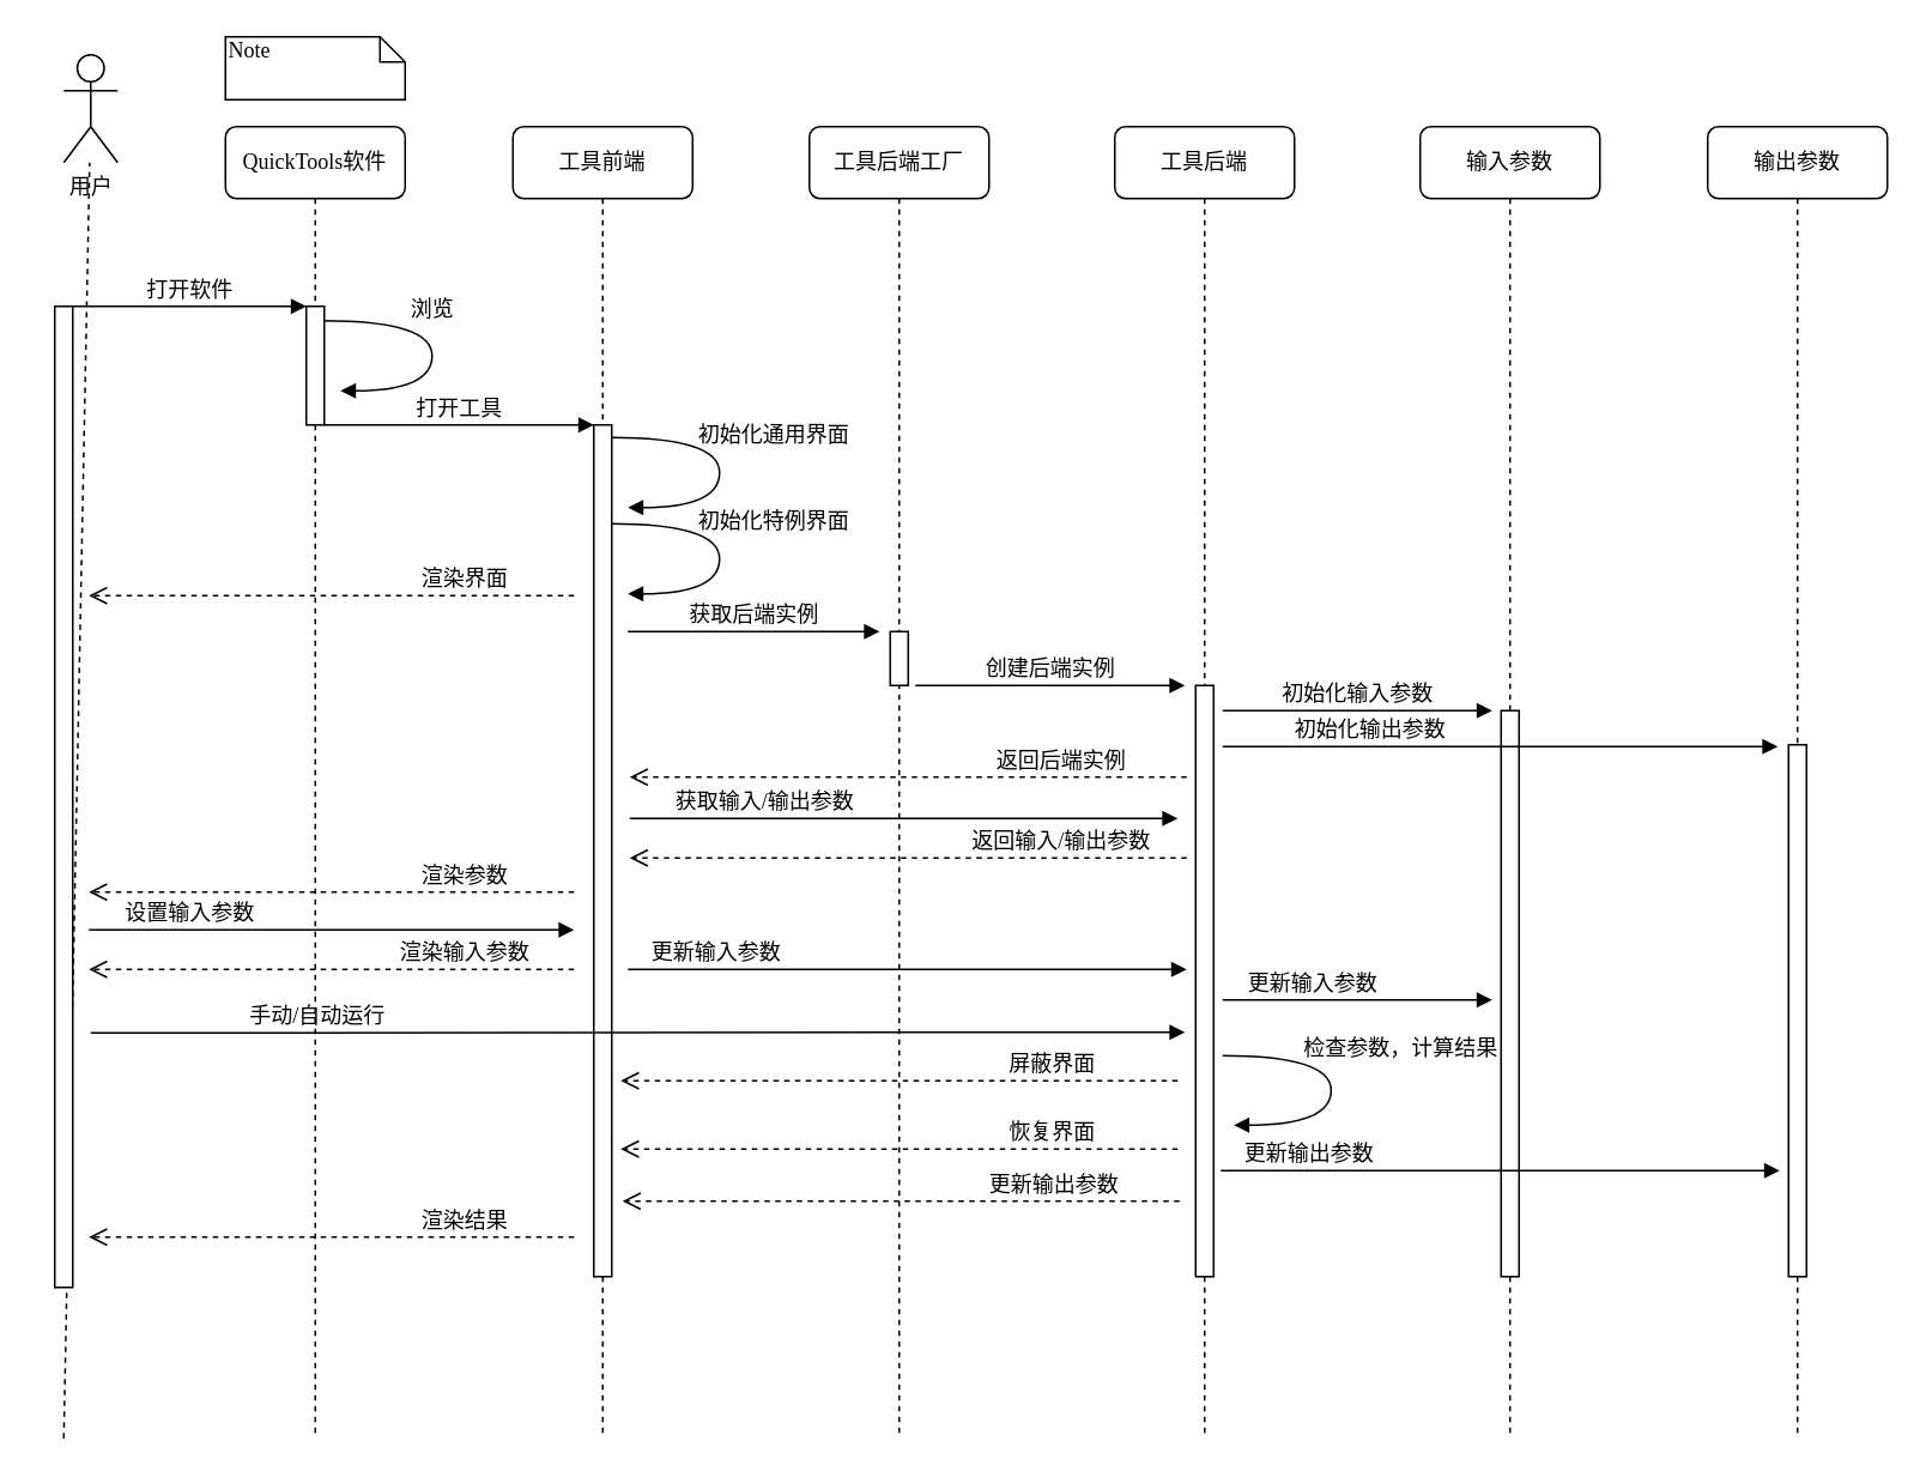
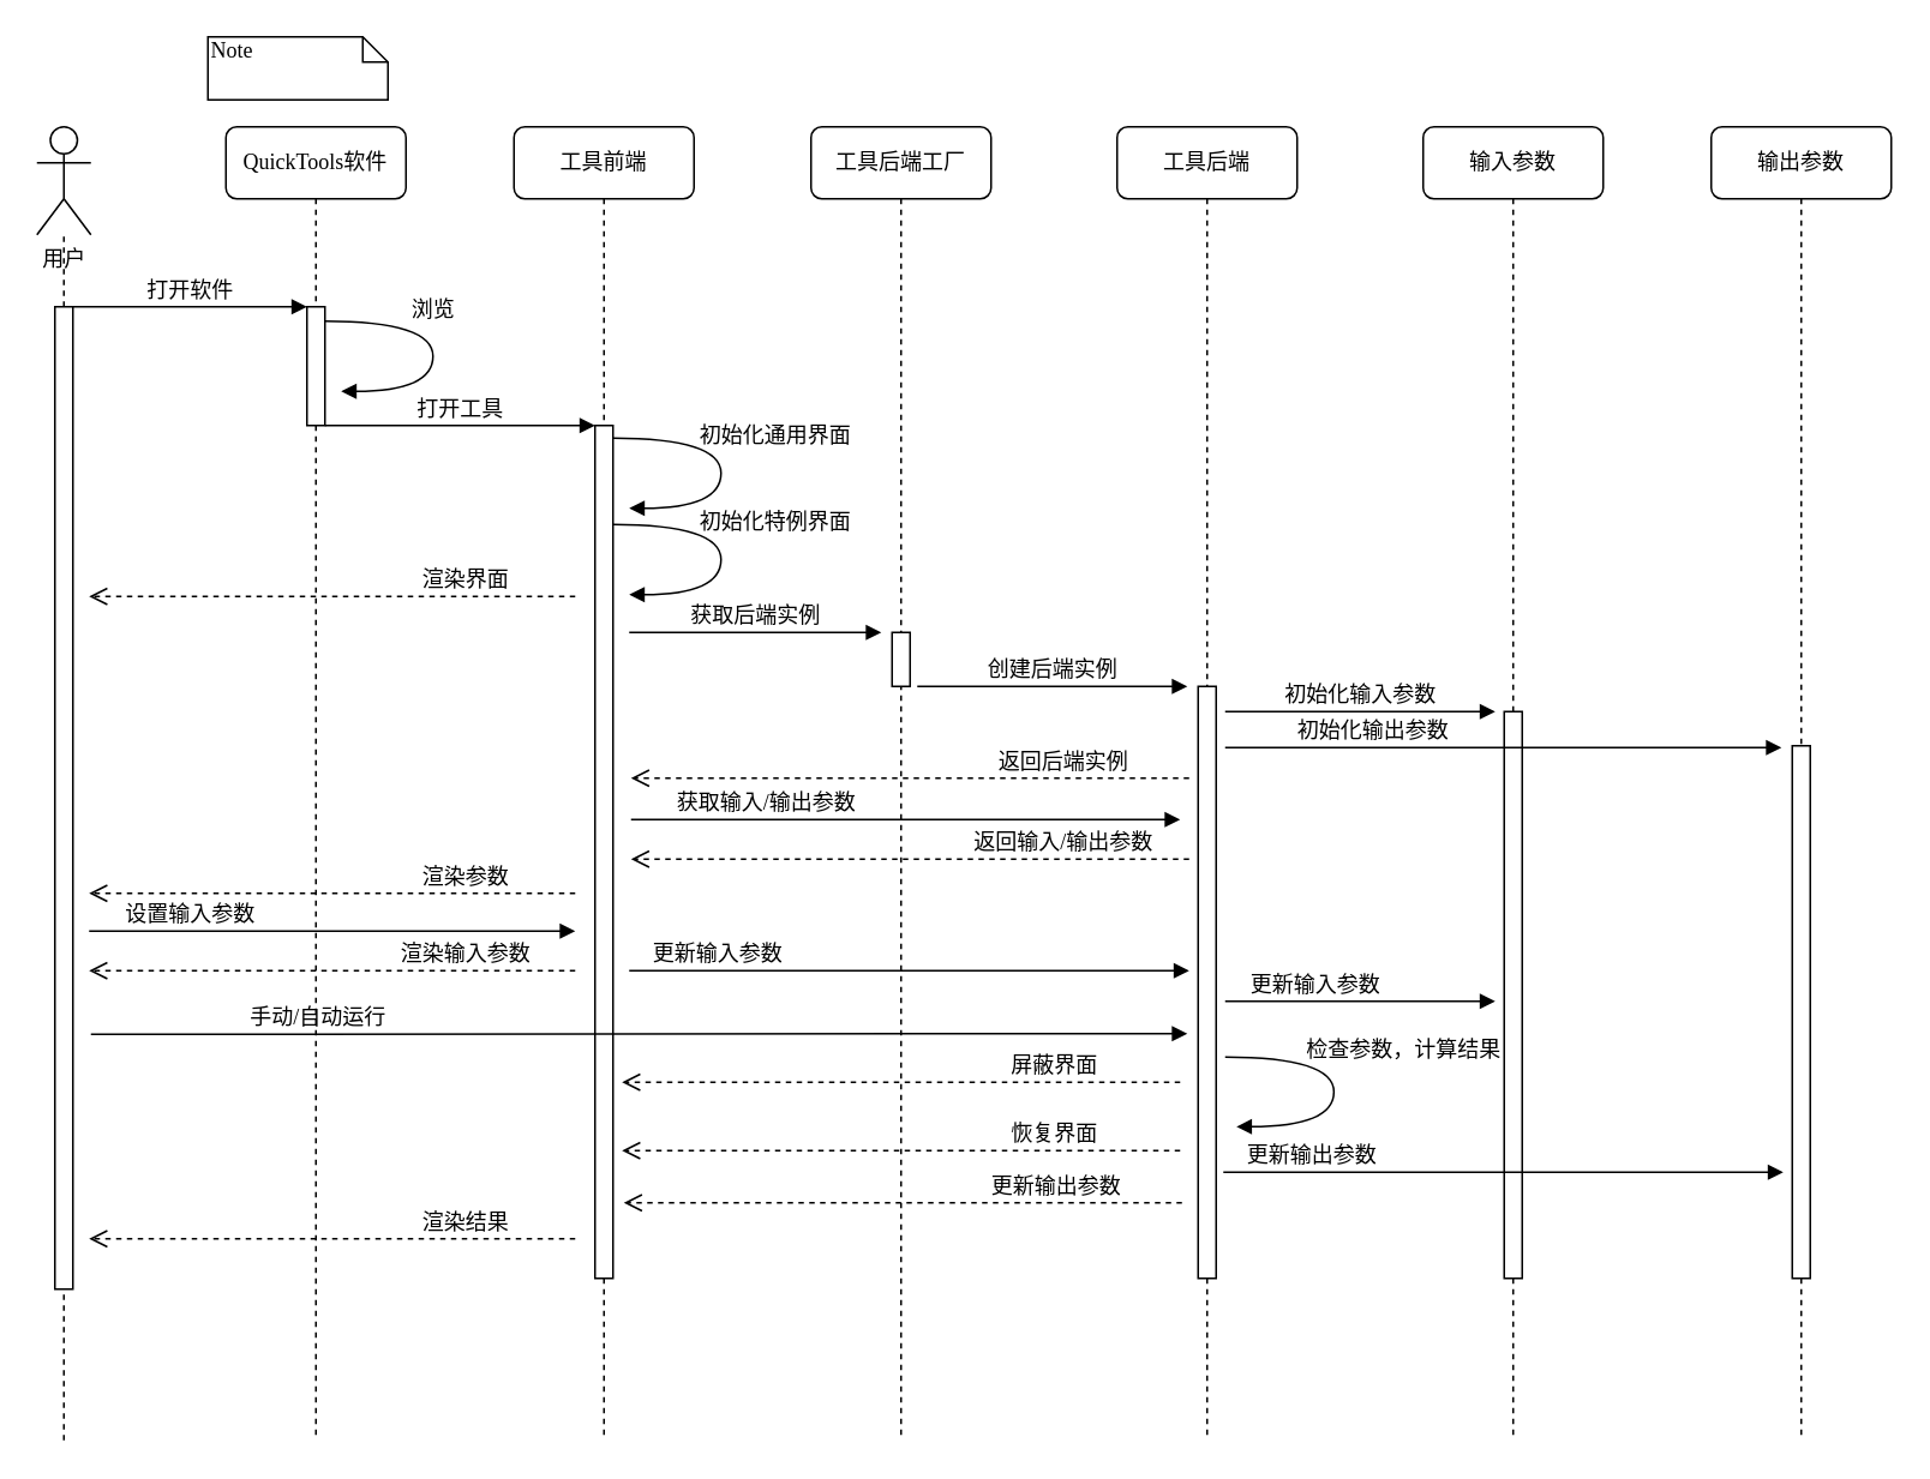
  <mxCell id="0" />
  <mxCell id="1" parent="0" />
  <mxCell id="2" value="QuickTools软件" style="shape=umlLifeline;perimeter=lifelinePerimeter;whiteSpace=wrap;html=1;container=1;collapsible=0;recursiveResize=0;outlineConnect=0;rounded=1;shadow=0;comic=0;labelBackgroundColor=none;strokeWidth=1;fontFamily=Verdana;fontSize=12;align=center;" parent="1" vertex="1"><mxGeometry x="125" y="70" width="100" height="730" as="geometry" /></mxCell>
  <mxCell id="3" value="渲染界面" style="html=1;verticalAlign=bottom;endArrow=open;dashed=1;endSize=8;labelBackgroundColor=none;fontFamily=Verdana;fontSize=12;edgeStyle=elbowEdgeStyle;elbow=vertical;" parent="2" edge="1"><mxGeometry x="-0.548" relative="1" as="geometry"><mxPoint x="-76" y="261" as="targetPoint" /><Array as="points" /><mxPoint x="194" y="261" as="sourcePoint" /><mxPoint as="offset" /></mxGeometry></mxCell>
  <mxCell id="4" value="渲染结果" style="html=1;verticalAlign=bottom;endArrow=open;dashed=1;endSize=8;labelBackgroundColor=none;fontFamily=Verdana;fontSize=12;edgeStyle=elbowEdgeStyle;elbow=vertical;" parent="2" edge="1"><mxGeometry x="-0.548" relative="1" as="geometry"><mxPoint x="-76" y="618" as="targetPoint" /><Array as="points" /><mxPoint x="194" y="618" as="sourcePoint" /><mxPoint as="offset" /></mxGeometry></mxCell>
  <mxCell id="5" value="渲染参数" style="html=1;verticalAlign=bottom;endArrow=open;dashed=1;endSize=8;labelBackgroundColor=none;fontFamily=Verdana;fontSize=12;edgeStyle=elbowEdgeStyle;elbow=vertical;" parent="2" edge="1"><mxGeometry x="-0.548" relative="1" as="geometry"><mxPoint x="-76" y="426" as="targetPoint" /><Array as="points" /><mxPoint x="194" y="426" as="sourcePoint" /><mxPoint as="offset" /></mxGeometry></mxCell>
  <mxCell id="6" value="" style="endArrow=none;dashed=1;html=1;rounded=0;" parent="1" target="13" edge="1"><mxGeometry width="50" height="50" relative="1" as="geometry"><mxPoint x="35" y="800" as="sourcePoint" /><mxPoint x="35" y="154" as="targetPoint" /></mxGeometry></mxCell>
  <mxCell id="7" value="工具前端" style="shape=umlLifeline;perimeter=lifelinePerimeter;whiteSpace=wrap;html=1;container=1;collapsible=0;recursiveResize=0;outlineConnect=0;rounded=1;shadow=0;comic=0;labelBackgroundColor=none;strokeWidth=1;fontFamily=Verdana;fontSize=12;align=center;" parent="1" vertex="1"><mxGeometry x="285" y="70" width="100" height="730" as="geometry" /></mxCell>
  <mxCell id="8" value="渲染输入参数" style="html=1;verticalAlign=bottom;endArrow=open;dashed=1;endSize=8;labelBackgroundColor=none;fontFamily=Verdana;fontSize=12;edgeStyle=elbowEdgeStyle;elbow=vertical;" parent="7" edge="1"><mxGeometry x="-0.547" relative="1" as="geometry"><mxPoint x="-236" y="469" as="targetPoint" /><Array as="points" /><mxPoint x="34" y="469" as="sourcePoint" /><mxPoint as="offset" /></mxGeometry></mxCell>
  <mxCell id="9" value="" style="html=1;points=[];perimeter=orthogonalPerimeter;rounded=0;shadow=0;comic=0;labelBackgroundColor=none;strokeWidth=1;fontFamily=Verdana;fontSize=12;align=center;" parent="7" vertex="1"><mxGeometry x="45" y="166" width="10" height="474" as="geometry" /></mxCell>
  <mxCell id="10" value="打开软件" style="html=1;verticalAlign=bottom;endArrow=block;entryX=0;entryY=0;labelBackgroundColor=none;fontFamily=Verdana;fontSize=12;edgeStyle=elbowEdgeStyle;elbow=vertical;" parent="1" source="14" target="15" edge="1"><mxGeometry relative="1" as="geometry"><mxPoint x="105" y="180" as="sourcePoint" /><mxPoint as="offset" /></mxGeometry></mxCell>
  <mxCell id="11" value="打开工具" style="html=1;verticalAlign=bottom;endArrow=block;entryX=0;entryY=0;labelBackgroundColor=none;fontFamily=Verdana;fontSize=12;edgeStyle=elbowEdgeStyle;elbow=vertical;" parent="1" edge="1"><mxGeometry relative="1" as="geometry"><mxPoint x="180" y="235.997" as="sourcePoint" /><mxPoint x="330" y="236.14" as="targetPoint" /></mxGeometry></mxCell>
- <mxCell id="12" value="Note" style="shape=note;whiteSpace=wrap;html=1;size=14;verticalAlign=top;align=left;spacingTop=-6;rounded=0;shadow=0;comic=0;labelBackgroundColor=none;strokeWidth=1;fontFamily=Verdana;fontSize=12" parent="1" vertex="1"><mxGeometry x="125" y="20" width="100" height="35" as="geometry" /></mxCell>
- <mxCell id="13" value="用户" style="shape=umlActor;verticalLabelPosition=bottom;verticalAlign=top;html=1;outlineConnect=0;" parent="1" vertex="1"><mxGeometry x="35" y="30" width="30" height="60" as="geometry" /></mxCell>
+ <mxCell id="12" value="Note" style="shape=note;whiteSpace=wrap;html=1;size=14;verticalAlign=top;align=left;spacingTop=-6;rounded=0;shadow=0;comic=0;labelBackgroundColor=none;strokeWidth=1;fontFamily=Verdana;fontSize=12" parent="1" vertex="1"><mxGeometry x="115" y="20" width="100" height="35" as="geometry" /></mxCell>
+ <mxCell id="13" value="用户" style="shape=umlActor;verticalLabelPosition=bottom;verticalAlign=top;html=1;outlineConnect=0;" parent="1" vertex="1"><mxGeometry x="20" y="70" width="30" height="60" as="geometry" /></mxCell>
  <mxCell id="14" value="" style="html=1;points=[];perimeter=orthogonalPerimeter;rounded=0;shadow=0;comic=0;labelBackgroundColor=none;strokeWidth=1;fontFamily=Verdana;fontSize=12;align=center;" parent="1" vertex="1"><mxGeometry x="30" y="170" width="10" height="546" as="geometry" /></mxCell>
  <mxCell id="15" value="" style="html=1;points=[];perimeter=orthogonalPerimeter;rounded=0;shadow=0;comic=0;labelBackgroundColor=none;strokeWidth=1;fontFamily=Verdana;fontSize=12;align=center;" parent="1" vertex="1"><mxGeometry x="170" y="170" width="10" height="66" as="geometry" /></mxCell>
  <mxCell id="16" value="浏览" style="html=1;verticalAlign=bottom;endArrow=block;labelBackgroundColor=none;fontFamily=Verdana;fontSize=12;elbow=vertical;edgeStyle=orthogonalEdgeStyle;curved=1;exitX=0.96;exitY=0.262;exitPerimeter=0;exitDx=0;exitDy=0;" parent="1" edge="1"><mxGeometry x="-0.162" relative="1" as="geometry"><mxPoint x="180" y="178" as="sourcePoint" /><mxPoint x="189" y="217" as="targetPoint" /><Array as="points"><mxPoint x="240" y="178" /><mxPoint x="240" y="217" /></Array><mxPoint as="offset" /></mxGeometry></mxCell>
  <mxCell id="17" value="输入参数" style="shape=umlLifeline;perimeter=lifelinePerimeter;whiteSpace=wrap;html=1;container=1;collapsible=0;recursiveResize=0;outlineConnect=0;rounded=1;shadow=0;comic=0;labelBackgroundColor=none;strokeWidth=1;fontFamily=Verdana;fontSize=12;align=center;" parent="1" vertex="1"><mxGeometry x="790" y="70" width="100" height="730" as="geometry" /></mxCell>
  <mxCell id="18" value="" style="html=1;points=[];perimeter=orthogonalPerimeter;rounded=0;shadow=0;comic=0;labelBackgroundColor=none;strokeWidth=1;fontFamily=Verdana;fontSize=12;align=center;" parent="17" vertex="1"><mxGeometry x="45" y="325" width="10" height="315" as="geometry" /></mxCell>
  <mxCell id="19" value="更新输出参数" style="html=1;verticalAlign=bottom;endArrow=block;labelBackgroundColor=none;fontFamily=Verdana;fontSize=12;edgeStyle=elbowEdgeStyle;elbow=vertical;" parent="17" edge="1"><mxGeometry x="-0.687" relative="1" as="geometry"><mxPoint x="-111" y="581" as="sourcePoint" /><mxPoint x="200" y="581.17" as="targetPoint" /><mxPoint as="offset" /></mxGeometry></mxCell>
  <mxCell id="20" value="工具后端" style="shape=umlLifeline;perimeter=lifelinePerimeter;whiteSpace=wrap;html=1;container=1;collapsible=0;recursiveResize=0;outlineConnect=0;rounded=1;shadow=0;comic=0;labelBackgroundColor=none;strokeWidth=1;fontFamily=Verdana;fontSize=12;align=center;" parent="1" vertex="1"><mxGeometry x="620" y="70" width="100" height="730" as="geometry" /></mxCell>
  <mxCell id="21" value="初始化输入参数" style="html=1;verticalAlign=bottom;endArrow=block;entryX=0;entryY=0;labelBackgroundColor=none;fontFamily=Verdana;fontSize=12;edgeStyle=elbowEdgeStyle;elbow=vertical;" parent="20" edge="1"><mxGeometry x="-0.003" relative="1" as="geometry"><mxPoint x="60" y="325" as="sourcePoint" /><mxPoint x="210" y="325.143" as="targetPoint" /><mxPoint as="offset" /></mxGeometry></mxCell>
  <mxCell id="22" value="返回输入/输出参数" style="html=1;verticalAlign=bottom;endArrow=open;dashed=1;endSize=8;labelBackgroundColor=none;fontFamily=Verdana;fontSize=12;edgeStyle=elbowEdgeStyle;elbow=vertical;" parent="20" edge="1"><mxGeometry x="-0.548" relative="1" as="geometry"><mxPoint x="-270" y="407" as="targetPoint" /><Array as="points" /><mxPoint x="40" y="407" as="sourcePoint" /><mxPoint as="offset" /></mxGeometry></mxCell>
  <mxCell id="23" value="" style="html=1;points=[];perimeter=orthogonalPerimeter;rounded=0;shadow=0;comic=0;labelBackgroundColor=none;strokeWidth=1;fontFamily=Verdana;fontSize=12;align=center;" parent="20" vertex="1"><mxGeometry x="45" y="311" width="10" height="329" as="geometry" /></mxCell>
  <mxCell id="24" value="工具后端工厂" style="shape=umlLifeline;perimeter=lifelinePerimeter;whiteSpace=wrap;html=1;container=1;collapsible=0;recursiveResize=0;outlineConnect=0;rounded=1;shadow=0;comic=0;labelBackgroundColor=none;strokeWidth=1;fontFamily=Verdana;fontSize=12;align=center;" parent="1" vertex="1"><mxGeometry x="450" y="70" width="100" height="730" as="geometry" /></mxCell>
  <mxCell id="25" value="返回后端实例" style="html=1;verticalAlign=bottom;endArrow=open;dashed=1;endSize=8;labelBackgroundColor=none;fontFamily=Verdana;fontSize=12;edgeStyle=elbowEdgeStyle;elbow=vertical;" parent="24" edge="1"><mxGeometry x="-0.548" relative="1" as="geometry"><mxPoint x="-100" y="362" as="targetPoint" /><Array as="points" /><mxPoint x="210" y="362" as="sourcePoint" /><mxPoint as="offset" /></mxGeometry></mxCell>
  <mxCell id="26" value="更新输入参数" style="html=1;verticalAlign=bottom;endArrow=block;labelBackgroundColor=none;fontFamily=Verdana;fontSize=12;edgeStyle=elbowEdgeStyle;elbow=vertical;" parent="24" edge="1"><mxGeometry x="-0.687" relative="1" as="geometry"><mxPoint x="-101" y="469" as="sourcePoint" /><mxPoint x="210" y="469" as="targetPoint" /><mxPoint as="offset" /></mxGeometry></mxCell>
  <mxCell id="27" value="获取输入/输出参数" style="html=1;verticalAlign=bottom;endArrow=block;labelBackgroundColor=none;fontFamily=Verdana;fontSize=12;edgeStyle=elbowEdgeStyle;elbow=vertical;" parent="24" edge="1"><mxGeometry x="-0.508" relative="1" as="geometry"><mxPoint x="-100" y="385" as="sourcePoint" /><mxPoint x="205" y="385" as="targetPoint" /><mxPoint as="offset" /></mxGeometry></mxCell>
  <mxCell id="28" value="更新输出参数" style="html=1;verticalAlign=bottom;endArrow=open;dashed=1;endSize=8;labelBackgroundColor=none;fontFamily=Verdana;fontSize=12;edgeStyle=elbowEdgeStyle;elbow=vertical;" parent="24" edge="1"><mxGeometry x="-0.548" relative="1" as="geometry"><mxPoint x="-104" y="598" as="targetPoint" /><Array as="points" /><mxPoint x="206" y="598" as="sourcePoint" /><mxPoint as="offset" /></mxGeometry></mxCell>
  <mxCell id="29" value="" style="html=1;points=[];perimeter=orthogonalPerimeter;rounded=0;shadow=0;comic=0;labelBackgroundColor=none;strokeWidth=1;fontFamily=Verdana;fontSize=12;align=center;" parent="24" vertex="1"><mxGeometry x="45" y="281" width="10" height="30" as="geometry" /></mxCell>
  <mxCell id="30" value="初始化通用界面" style="html=1;verticalAlign=bottom;endArrow=block;labelBackgroundColor=none;fontFamily=Verdana;fontSize=12;elbow=vertical;edgeStyle=orthogonalEdgeStyle;curved=1;exitX=0.96;exitY=0.262;exitPerimeter=0;exitDx=0;exitDy=0;" parent="1" edge="1"><mxGeometry x="-0.094" y="30" relative="1" as="geometry"><mxPoint x="340" y="243" as="sourcePoint" /><mxPoint x="349" y="282" as="targetPoint" /><Array as="points"><mxPoint x="400" y="243" /><mxPoint x="400" y="282" /></Array><mxPoint as="offset" /></mxGeometry></mxCell>
  <mxCell id="31" value="初始化特例界面" style="html=1;verticalAlign=bottom;endArrow=block;labelBackgroundColor=none;fontFamily=Verdana;fontSize=12;elbow=vertical;edgeStyle=orthogonalEdgeStyle;curved=1;exitX=0.96;exitY=0.262;exitPerimeter=0;exitDx=0;exitDy=0;" parent="1" edge="1"><mxGeometry x="-0.094" y="30" relative="1" as="geometry"><mxPoint x="340" y="291" as="sourcePoint" /><mxPoint x="349" y="330" as="targetPoint" /><Array as="points"><mxPoint x="400" y="291" /><mxPoint x="400" y="330" /></Array><mxPoint as="offset" /></mxGeometry></mxCell>
  <mxCell id="32" value="创建后端实例" style="html=1;verticalAlign=bottom;endArrow=block;labelBackgroundColor=none;fontFamily=Verdana;fontSize=12;edgeStyle=elbowEdgeStyle;elbow=vertical;" parent="1" edge="1"><mxGeometry x="-0.003" relative="1" as="geometry"><mxPoint x="509" y="381" as="sourcePoint" /><mxPoint x="659" y="381" as="targetPoint" /><mxPoint as="offset" /></mxGeometry></mxCell>
  <mxCell id="33" value="设置输入参数" style="html=1;verticalAlign=bottom;endArrow=block;labelBackgroundColor=none;fontFamily=Verdana;fontSize=12;edgeStyle=elbowEdgeStyle;elbow=vertical;" parent="1" edge="1"><mxGeometry x="-0.586" relative="1" as="geometry"><mxPoint x="49" y="517" as="sourcePoint" /><mxPoint x="319" y="517" as="targetPoint" /><mxPoint as="offset" /></mxGeometry></mxCell>
  <mxCell id="34" value="输出参数" style="shape=umlLifeline;perimeter=lifelinePerimeter;whiteSpace=wrap;html=1;container=1;collapsible=0;recursiveResize=0;outlineConnect=0;rounded=1;shadow=0;comic=0;labelBackgroundColor=none;strokeWidth=1;fontFamily=Verdana;fontSize=12;align=center;" parent="1" vertex="1"><mxGeometry x="950" y="70" width="100" height="730" as="geometry" /></mxCell>
  <mxCell id="35" value="" style="html=1;points=[];perimeter=orthogonalPerimeter;rounded=0;shadow=0;comic=0;labelBackgroundColor=none;strokeWidth=1;fontFamily=Verdana;fontSize=12;align=center;" parent="34" vertex="1"><mxGeometry x="45" y="344" width="10" height="296" as="geometry" /></mxCell>
  <mxCell id="36" value="初始化输出参数" style="html=1;verticalAlign=bottom;endArrow=block;labelBackgroundColor=none;fontFamily=Verdana;fontSize=12;edgeStyle=elbowEdgeStyle;elbow=vertical;" parent="1" edge="1"><mxGeometry x="-0.467" relative="1" as="geometry"><mxPoint x="680" y="415" as="sourcePoint" /><mxPoint x="989" y="415" as="targetPoint" /><mxPoint as="offset" /><Array as="points"><mxPoint x="960" y="415" /></Array></mxGeometry></mxCell>
  <mxCell id="37" value="检查参数，计算结果" style="html=1;verticalAlign=bottom;endArrow=block;labelBackgroundColor=none;fontFamily=Verdana;fontSize=12;elbow=vertical;edgeStyle=orthogonalEdgeStyle;curved=1;exitX=0.96;exitY=0.262;exitPerimeter=0;exitDx=0;exitDy=0;entryX=1.087;entryY=0.225;entryDx=0;entryDy=0;entryPerimeter=0;" parent="1" edge="1"><mxGeometry x="-0.146" y="39" relative="1" as="geometry"><mxPoint x="680" y="587" as="sourcePoint" /><mxPoint x="686.27" y="625.7" as="targetPoint" /><Array as="points"><mxPoint x="740.4" y="586.7" /><mxPoint x="740.4" y="625.7" /></Array><mxPoint as="offset" /></mxGeometry></mxCell>
  <mxCell id="38" value="更新输入参数" style="html=1;verticalAlign=bottom;endArrow=block;labelBackgroundColor=none;fontFamily=Verdana;fontSize=12;edgeStyle=elbowEdgeStyle;elbow=vertical;" parent="1" edge="1"><mxGeometry x="-0.333" relative="1" as="geometry"><mxPoint x="680" y="556" as="sourcePoint" /><mxPoint x="830" y="556" as="targetPoint" /><mxPoint as="offset" /></mxGeometry></mxCell>
  <mxCell id="39" value="屏蔽界面" style="html=1;verticalAlign=bottom;endArrow=open;dashed=1;endSize=8;labelBackgroundColor=none;fontFamily=Verdana;fontSize=12;edgeStyle=elbowEdgeStyle;elbow=vertical;" parent="1" edge="1"><mxGeometry x="-0.548" relative="1" as="geometry"><mxPoint x="345" y="601" as="targetPoint" /><Array as="points" /><mxPoint x="655" y="601" as="sourcePoint" /><mxPoint as="offset" /></mxGeometry></mxCell>
  <mxCell id="40" value="获取后端实例" style="html=1;verticalAlign=bottom;endArrow=block;labelBackgroundColor=none;fontFamily=Verdana;fontSize=12;edgeStyle=elbowEdgeStyle;elbow=vertical;" parent="1" edge="1"><mxGeometry relative="1" as="geometry"><mxPoint x="349" y="351" as="sourcePoint" /><mxPoint x="489" y="351" as="targetPoint" /></mxGeometry></mxCell>
  <mxCell id="41" value="恢复界面" style="html=1;verticalAlign=bottom;endArrow=open;dashed=1;endSize=8;labelBackgroundColor=none;fontFamily=Verdana;fontSize=12;edgeStyle=elbowEdgeStyle;elbow=vertical;" parent="1" edge="1"><mxGeometry x="-0.548" relative="1" as="geometry"><mxPoint x="345" y="639" as="targetPoint" /><Array as="points" /><mxPoint x="655" y="639" as="sourcePoint" /><mxPoint as="offset" /></mxGeometry></mxCell>
  <mxCell id="42" value="手动/自动运行" style="html=1;verticalAlign=bottom;endArrow=block;labelBackgroundColor=none;fontFamily=Verdana;fontSize=12;edgeStyle=elbowEdgeStyle;elbow=vertical;" edge="1" parent="1"><mxGeometry x="-0.586" relative="1" as="geometry"><mxPoint x="50" y="574.33" as="sourcePoint" /><mxPoint x="659" y="574" as="targetPoint" /><mxPoint as="offset" /></mxGeometry></mxCell>
